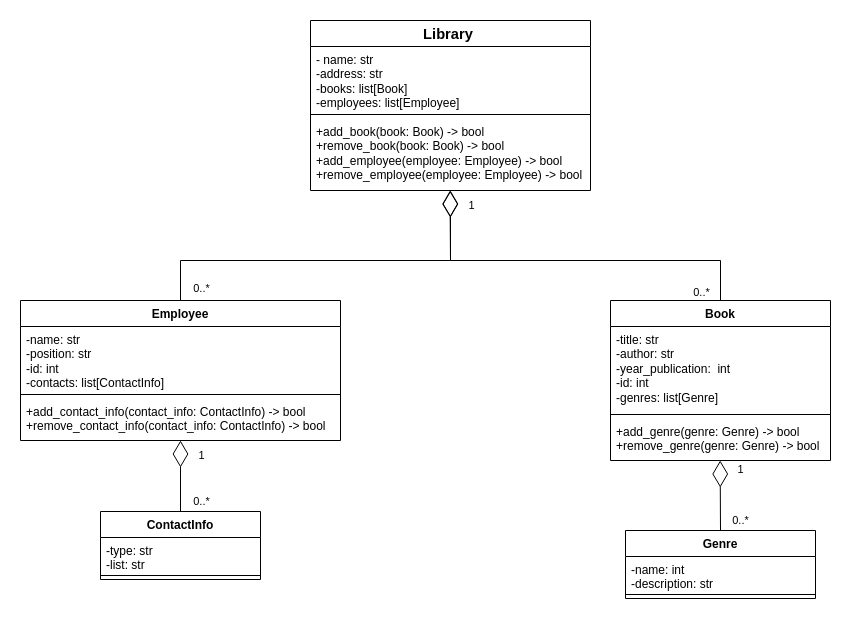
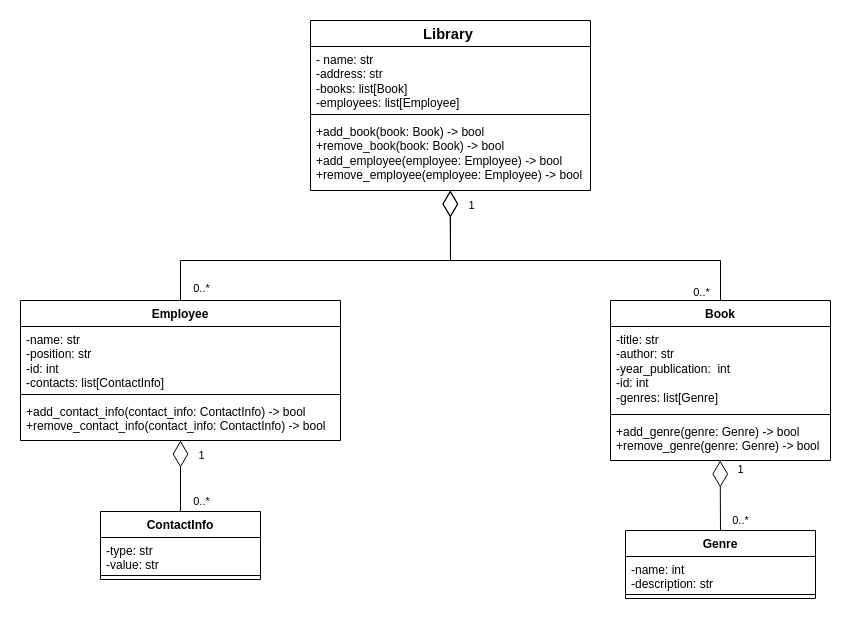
  <mxCell id="0" />
  <mxCell id="1" parent="0" />
  <mxCell id="2" value="&lt;b&gt;&lt;span style=&quot;font-size:11.0pt;line-height:107%;&lt;br/&gt;font-family:&amp;quot;Calibri&amp;quot;,sans-serif;mso-ascii-theme-font:minor-latin;mso-fareast-font-family:&lt;br/&gt;Calibri;mso-fareast-theme-font:minor-latin;mso-hansi-theme-font:minor-latin;&lt;br/&gt;mso-bidi-font-family:&amp;quot;Times New Roman&amp;quot;;mso-bidi-theme-font:minor-bidi;&lt;br/&gt;mso-ansi-language:RU;mso-fareast-language:EN-US;mso-bidi-language:AR-SA&quot;&gt;Library&amp;nbsp;&lt;/span&gt;&lt;/b&gt;" style="swimlane;fontStyle=1;align=center;verticalAlign=top;childLayout=stackLayout;horizontal=1;startSize=26;horizontalStack=0;resizeParent=1;resizeParentMax=0;resizeLast=0;collapsible=1;marginBottom=0;whiteSpace=wrap;html=1;" vertex="1" parent="1"><mxGeometry x="310" y="20" width="280" height="170" as="geometry" /></mxCell>
  <mxCell id="3" value="- name: str&lt;div&gt;-address: str&lt;/div&gt;&lt;div&gt;-books: list[Book]&lt;/div&gt;&lt;div&gt;-employees: list[Employee]&lt;/div&gt;" style="text;strokeColor=none;fillColor=none;align=left;verticalAlign=top;spacingLeft=4;spacingRight=4;overflow=hidden;rotatable=0;points=[[0,0.5],[1,0.5]];portConstraint=eastwest;whiteSpace=wrap;html=1;" vertex="1" parent="2"><mxGeometry y="26" width="280" height="64" as="geometry" /></mxCell>
  <mxCell id="4" value="" style="line;strokeWidth=1;fillColor=none;align=left;verticalAlign=middle;spacingTop=-1;spacingLeft=3;spacingRight=3;rotatable=0;labelPosition=right;points=[];portConstraint=eastwest;strokeColor=inherit;" vertex="1" parent="2"><mxGeometry y="90" width="280" height="8" as="geometry" /></mxCell>
  <mxCell id="5" value="&lt;font style=&quot;font-size: 12px;&quot;&gt;+&lt;span style=&quot;line-height: 107%;&quot;&gt;add_book(book: Book) -&amp;gt; bool&lt;/span&gt;&lt;/font&gt;&lt;div&gt;&lt;font style=&quot;font-size: 12px;&quot;&gt;&lt;span style=&quot;line-height: 107%;&quot;&gt;+&lt;/span&gt;&lt;span style=&quot;background-color: transparent; color: light-dark(rgb(0, 0, 0), rgb(255, 255, 255));&quot;&gt;&lt;span style=&quot;line-height: 107%;&quot;&gt;remove_book(book: Book)&amp;nbsp;&lt;/span&gt;&lt;/span&gt;&lt;/font&gt;&lt;span style=&quot;background-color: transparent; color: light-dark(rgb(0, 0, 0), rgb(255, 255, 255));&quot;&gt;-&amp;gt; bool&lt;/span&gt;&lt;/div&gt;&lt;div&gt;&lt;font style=&quot;font-size: 12px;&quot;&gt;&lt;span style=&quot;background-color: transparent; color: light-dark(rgb(0, 0, 0), rgb(255, 255, 255));&quot;&gt;&lt;span style=&quot;line-height: 107%;&quot;&gt;+&lt;/span&gt;&lt;/span&gt;&lt;span style=&quot;background-color: transparent; color: light-dark(rgb(0, 0, 0), rgb(255, 255, 255));&quot;&gt;&lt;span style=&quot;line-height: 107%;&quot;&gt;add_employee(employee: Employee)&amp;nbsp;&lt;/span&gt;&lt;/span&gt;&lt;/font&gt;&lt;span style=&quot;background-color: transparent; color: light-dark(rgb(0, 0, 0), rgb(255, 255, 255));&quot;&gt;-&amp;gt; bool&lt;/span&gt;&lt;/div&gt;&lt;div&gt;&lt;font style=&quot;font-size: 12px;&quot;&gt;&lt;span style=&quot;background-color: transparent; color: light-dark(rgb(0, 0, 0), rgb(255, 255, 255));&quot;&gt;&lt;span style=&quot;line-height: 107%;&quot;&gt;+&lt;/span&gt;&lt;/span&gt;&lt;span style=&quot;background-color: transparent; color: light-dark(rgb(0, 0, 0), rgb(255, 255, 255));&quot;&gt;&lt;span style=&quot;line-height: 107%;&quot;&gt;remove_employee(employee: Employee)&amp;nbsp;&lt;/span&gt;&lt;/span&gt;&lt;/font&gt;&lt;span style=&quot;background-color: transparent; color: light-dark(rgb(0, 0, 0), rgb(255, 255, 255));&quot;&gt;-&amp;gt; bool&lt;/span&gt;&lt;/div&gt;" style="text;strokeColor=none;fillColor=none;align=left;verticalAlign=top;spacingLeft=4;spacingRight=4;overflow=hidden;rotatable=0;points=[[0,0.5],[1,0.5]];portConstraint=eastwest;whiteSpace=wrap;html=1;" vertex="1" parent="2"><mxGeometry y="98" width="280" height="72" as="geometry" /></mxCell>
  <mxCell id="6" value="Genre" style="swimlane;fontStyle=1;align=center;verticalAlign=top;childLayout=stackLayout;horizontal=1;startSize=26;horizontalStack=0;resizeParent=1;resizeParentMax=0;resizeLast=0;collapsible=1;marginBottom=0;whiteSpace=wrap;html=1;" vertex="1" parent="1"><mxGeometry x="625" y="530" width="190" height="68" as="geometry" /></mxCell>
  <mxCell id="7" value="-name: int&lt;div&gt;-description: str&lt;/div&gt;" style="text;strokeColor=none;fillColor=none;align=left;verticalAlign=top;spacingLeft=4;spacingRight=4;overflow=hidden;rotatable=0;points=[[0,0.5],[1,0.5]];portConstraint=eastwest;whiteSpace=wrap;html=1;" vertex="1" parent="6"><mxGeometry y="26" width="190" height="34" as="geometry" /></mxCell>
  <mxCell id="8" value="" style="line;strokeWidth=1;fillColor=none;align=left;verticalAlign=middle;spacingTop=-1;spacingLeft=3;spacingRight=3;rotatable=0;labelPosition=right;points=[];portConstraint=eastwest;strokeColor=inherit;" vertex="1" parent="6"><mxGeometry y="60" width="190" height="8" as="geometry" /></mxCell>
  <mxCell id="9" value="Employee" style="swimlane;fontStyle=1;align=center;verticalAlign=top;childLayout=stackLayout;horizontal=1;startSize=26;horizontalStack=0;resizeParent=1;resizeParentMax=0;resizeLast=0;collapsible=1;marginBottom=0;whiteSpace=wrap;html=1;" vertex="1" parent="1"><mxGeometry x="20" y="300" width="320" height="140" as="geometry" /></mxCell>
  <mxCell id="10" value="-name: str&lt;div&gt;-position: str&lt;/div&gt;&lt;div&gt;-id: int&lt;/div&gt;&lt;div&gt;-contacts: list[ContactInfo]&lt;/div&gt;" style="text;strokeColor=none;fillColor=none;align=left;verticalAlign=top;spacingLeft=4;spacingRight=4;overflow=hidden;rotatable=0;points=[[0,0.5],[1,0.5]];portConstraint=eastwest;whiteSpace=wrap;html=1;" vertex="1" parent="9"><mxGeometry y="26" width="320" height="64" as="geometry" /></mxCell>
  <mxCell id="11" value="" style="line;strokeWidth=1;fillColor=none;align=left;verticalAlign=middle;spacingTop=-1;spacingLeft=3;spacingRight=3;rotatable=0;labelPosition=right;points=[];portConstraint=eastwest;strokeColor=inherit;" vertex="1" parent="9"><mxGeometry y="90" width="320" height="8" as="geometry" /></mxCell>
  <mxCell id="12" value="+add_contact_info(contact_info: ContactInfo) -&amp;gt; bool&lt;div&gt;+remove_contact_info(contact_info: ContactInfo) -&amp;gt; bool&lt;/div&gt;" style="text;strokeColor=none;fillColor=none;align=left;verticalAlign=top;spacingLeft=4;spacingRight=4;overflow=hidden;rotatable=0;points=[[0,0.5],[1,0.5]];portConstraint=eastwest;whiteSpace=wrap;html=1;" vertex="1" parent="9"><mxGeometry y="98" width="320" height="42" as="geometry" /></mxCell>
  <mxCell id="13" value="Book" style="swimlane;fontStyle=1;align=center;verticalAlign=top;childLayout=stackLayout;horizontal=1;startSize=26;horizontalStack=0;resizeParent=1;resizeParentMax=0;resizeLast=0;collapsible=1;marginBottom=0;whiteSpace=wrap;html=1;" vertex="1" parent="1"><mxGeometry x="610" y="300" width="220" height="160" as="geometry" /></mxCell>
  <mxCell id="14" value="-title: str&lt;div&gt;-author: str&lt;/div&gt;&lt;div&gt;-year_publication:&amp;nbsp; int&lt;/div&gt;&lt;div&gt;-id: int&lt;/div&gt;&lt;div&gt;-genres: list[Genre]&lt;/div&gt;" style="text;strokeColor=none;fillColor=none;align=left;verticalAlign=top;spacingLeft=4;spacingRight=4;overflow=hidden;rotatable=0;points=[[0,0.5],[1,0.5]];portConstraint=eastwest;whiteSpace=wrap;html=1;" vertex="1" parent="13"><mxGeometry y="26" width="220" height="84" as="geometry" /></mxCell>
  <mxCell id="15" value="" style="line;strokeWidth=1;fillColor=none;align=left;verticalAlign=middle;spacingTop=-1;spacingLeft=3;spacingRight=3;rotatable=0;labelPosition=right;points=[];portConstraint=eastwest;strokeColor=inherit;" vertex="1" parent="13"><mxGeometry y="110" width="220" height="8" as="geometry" /></mxCell>
  <mxCell id="16" value="+add_genre(genre: Genre) -&amp;gt; bool&lt;div&gt;+remove_genre(genre: Genre) -&amp;gt; bool&lt;/div&gt;" style="text;strokeColor=none;fillColor=none;align=left;verticalAlign=top;spacingLeft=4;spacingRight=4;overflow=hidden;rotatable=0;points=[[0,0.5],[1,0.5]];portConstraint=eastwest;whiteSpace=wrap;html=1;" vertex="1" parent="13"><mxGeometry y="118" width="220" height="42" as="geometry" /></mxCell>
  <mxCell id="17" value="ContactInfo" style="swimlane;fontStyle=1;align=center;verticalAlign=top;childLayout=stackLayout;horizontal=1;startSize=26;horizontalStack=0;resizeParent=1;resizeParentMax=0;resizeLast=0;collapsible=1;marginBottom=0;whiteSpace=wrap;html=1;" vertex="1" parent="1"><mxGeometry x="100" y="511" width="160" height="68" as="geometry" /></mxCell>
- <mxCell id="18" value="-type: str&lt;div&gt;-list: str&lt;/div&gt;" style="text;strokeColor=none;fillColor=none;align=left;verticalAlign=top;spacingLeft=4;spacingRight=4;overflow=hidden;rotatable=0;points=[[0,0.5],[1,0.5]];portConstraint=eastwest;whiteSpace=wrap;html=1;" vertex="1" parent="17"><mxGeometry y="26" width="160" height="34" as="geometry" /></mxCell>
+ <mxCell id="18" value="-type: str&lt;div&gt;-value: str&lt;/div&gt;" style="text;strokeColor=none;fillColor=none;align=left;verticalAlign=top;spacingLeft=4;spacingRight=4;overflow=hidden;rotatable=0;points=[[0,0.5],[1,0.5]];portConstraint=eastwest;whiteSpace=wrap;html=1;" vertex="1" parent="17"><mxGeometry y="26" width="160" height="34" as="geometry" /></mxCell>
  <mxCell id="19" value="" style="line;strokeWidth=1;fillColor=none;align=left;verticalAlign=middle;spacingTop=-1;spacingLeft=3;spacingRight=3;rotatable=0;labelPosition=right;points=[];portConstraint=eastwest;strokeColor=inherit;" vertex="1" parent="17"><mxGeometry y="60" width="160" height="8" as="geometry" /></mxCell>
  <mxCell id="20" value="" style="endArrow=diamondThin;endFill=0;endSize=24;html=1;rounded=0;exitX=0.5;exitY=0;exitDx=0;exitDy=0;" edge="1" parent="1" source="9"><mxGeometry width="160" relative="1" as="geometry"><mxPoint x="450" y="280" as="sourcePoint" /><mxPoint x="449.5" y="190" as="targetPoint" /><Array as="points"><mxPoint x="180" y="260" /><mxPoint x="450" y="260" /></Array></mxGeometry></mxCell>
  <mxCell id="21" value="0..*" style="edgeLabel;html=1;align=center;verticalAlign=middle;resizable=0;points=[];" vertex="1" connectable="0" parent="20"><mxGeometry x="-0.933" y="3" relative="1" as="geometry"><mxPoint x="23" as="offset" /></mxGeometry></mxCell>
  <mxCell id="22" value="" style="endArrow=diamondThin;endFill=0;endSize=24;html=1;rounded=0;exitX=0.5;exitY=0;exitDx=0;exitDy=0;" edge="1" parent="1" source="13"><mxGeometry width="160" relative="1" as="geometry"><mxPoint x="400" y="310" as="sourcePoint" /><mxPoint x="450" y="190" as="targetPoint" /><Array as="points"><mxPoint x="720" y="260" /><mxPoint x="450" y="260" /></Array></mxGeometry></mxCell>
  <mxCell id="23" value="1" style="edgeLabel;html=1;align=center;verticalAlign=middle;resizable=0;points=[];" vertex="1" connectable="0" parent="22"><mxGeometry x="0.926" y="-4" relative="1" as="geometry"><mxPoint x="16" as="offset" /></mxGeometry></mxCell>
  <mxCell id="24" value="0..*" style="edgeLabel;html=1;align=center;verticalAlign=middle;resizable=0;points=[];" vertex="1" connectable="0" parent="22"><mxGeometry x="-0.951" y="1" relative="1" as="geometry"><mxPoint x="-19" as="offset" /></mxGeometry></mxCell>
  <mxCell id="25" value="" style="endArrow=diamondThin;endFill=0;endSize=24;html=1;rounded=0;entryX=0.5;entryY=0.993;entryDx=0;entryDy=0;entryPerimeter=0;exitX=0.5;exitY=0;exitDx=0;exitDy=0;" edge="1" parent="1" source="17"><mxGeometry width="160" relative="1" as="geometry"><mxPoint x="180" y="490" as="sourcePoint" /><mxPoint x="180" y="440" as="targetPoint" /></mxGeometry></mxCell>
  <mxCell id="26" value="0..*" style="edgeLabel;html=1;align=center;verticalAlign=middle;resizable=0;points=[];" vertex="1" connectable="0" parent="25"><mxGeometry x="-0.546" relative="1" as="geometry"><mxPoint x="20" y="5" as="offset" /></mxGeometry></mxCell>
  <mxCell id="27" value="1" style="edgeLabel;html=1;align=center;verticalAlign=middle;resizable=0;points=[];" vertex="1" connectable="0" parent="25"><mxGeometry x="0.619" y="-2" relative="1" as="geometry"><mxPoint x="18" as="offset" /></mxGeometry></mxCell>
  <mxCell id="28" value="" style="endArrow=diamondThin;endFill=0;endSize=24;html=1;rounded=0;entryX=0.5;entryY=0.993;entryDx=0;entryDy=0;entryPerimeter=0;exitX=0.5;exitY=0;exitDx=0;exitDy=0;" edge="1" parent="1" source="6"><mxGeometry width="160" relative="1" as="geometry"><mxPoint x="720" y="550" as="sourcePoint" /><mxPoint x="719.66" y="460" as="targetPoint" /></mxGeometry></mxCell>
  <mxCell id="29" value="0..*" style="edgeLabel;html=1;align=center;verticalAlign=middle;resizable=0;points=[];" vertex="1" connectable="0" parent="28"><mxGeometry x="-0.411" y="-3" relative="1" as="geometry"><mxPoint x="17" y="11" as="offset" /></mxGeometry></mxCell>
  <mxCell id="30" value="1" style="edgeLabel;html=1;align=center;verticalAlign=middle;resizable=0;points=[];" vertex="1" connectable="0" parent="28"><mxGeometry x="0.751" y="-4" relative="1" as="geometry"><mxPoint x="16" as="offset" /></mxGeometry></mxCell>
